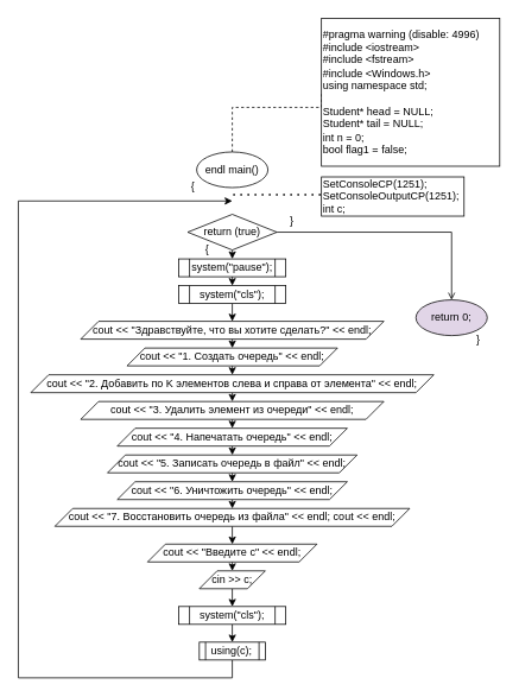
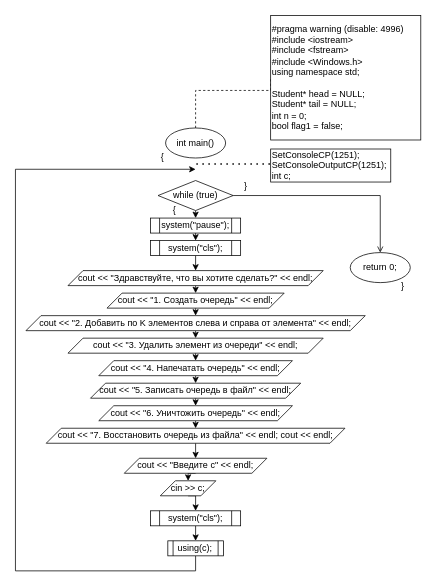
  <mxCell id="0" />
  <mxCell id="1" parent="0" />
  <mxCell id="2" style="edgeStyle=orthogonalEdgeStyle;rounded=0;orthogonalLoop=1;jettySize=auto;html=1;exitX=0.5;exitY=0;exitDx=0;exitDy=0;entryX=0;entryY=0.5;entryDx=0;entryDy=0;dashed=1;endArrow=none;endFill=0;" parent="1" source="3" target="4" edge="1"><mxGeometry relative="1" as="geometry"><Array as="points"><mxPoint x="260" y="120" /></Array></mxGeometry></mxCell>
- <mxCell id="3" value="endl main()" style="ellipse;whiteSpace=wrap;html=1;" parent="1" vertex="1"><mxGeometry x="220" y="170" width="80" height="40" as="geometry" /></mxCell>
+ <mxCell id="3" value="int main()" style="ellipse;whiteSpace=wrap;html=1;" parent="1" vertex="1"><mxGeometry x="220" y="170" width="80" height="40" as="geometry" /></mxCell>
  <mxCell id="4" value="&lt;div&gt;#pragma warning (disable: 4996)&lt;/div&gt;&lt;div&gt;#include &amp;lt;iostream&amp;gt;&lt;/div&gt;&lt;div&gt;#include &amp;lt;fstream&amp;gt;&lt;/div&gt;&lt;div&gt;#include &amp;lt;Windows.h&amp;gt;&lt;/div&gt;&lt;div&gt;using namespace std;&lt;/div&gt;&lt;div&gt;&lt;br&gt;&lt;/div&gt;&lt;div&gt;&lt;div&gt;Student* head = NULL;&lt;/div&gt;&lt;div&gt;Student* tail = NULL;&lt;/div&gt;&lt;div&gt;int n = 0;&lt;/div&gt;&lt;div&gt;bool flag1 = false;&lt;/div&gt;&lt;/div&gt;" style="rounded=0;whiteSpace=wrap;html=1;align=left;" parent="1" vertex="1"><mxGeometry x="360" y="20" width="200" height="166" as="geometry" /></mxCell>
  <mxCell id="5" style="edgeStyle=orthogonalEdgeStyle;rounded=0;orthogonalLoop=1;jettySize=auto;html=1;exitX=0.5;exitY=1;exitDx=0;exitDy=0;entryX=0.5;entryY=0;entryDx=0;entryDy=0;endArrow=classic;endFill=1;" parent="1" source="7" target="11" edge="1"><mxGeometry relative="1" as="geometry" /></mxCell>
  <mxCell id="6" style="edgeStyle=orthogonalEdgeStyle;rounded=0;orthogonalLoop=1;jettySize=auto;html=1;exitX=1;exitY=0.5;exitDx=0;exitDy=0;entryX=0.5;entryY=0;entryDx=0;entryDy=0;endArrow=open;endFill=1;" parent="1" source="7" target="41" edge="1"><mxGeometry relative="1" as="geometry" /></mxCell>
- <mxCell id="7" value="return (true)" style="rhombus;whiteSpace=wrap;html=1;" parent="1" vertex="1"><mxGeometry x="210" y="240" width="100" height="40" as="geometry" /></mxCell>
+ <mxCell id="7" value="while (true)" style="rhombus;whiteSpace=wrap;html=1;" parent="1" vertex="1"><mxGeometry x="210" y="240" width="100" height="40" as="geometry" /></mxCell>
  <mxCell id="8" value="" style="endArrow=none;dashed=1;html=1;dashPattern=1 3;strokeWidth=2;rounded=0;" parent="1" edge="1"><mxGeometry width="50" height="50" relative="1" as="geometry"><mxPoint x="261" y="218" as="sourcePoint" /><mxPoint x="360" y="218" as="targetPoint" /></mxGeometry></mxCell>
  <mxCell id="9" value="&lt;div&gt;SetConsoleCP(1251);&lt;/div&gt;&lt;div&gt;&#09;SetConsoleOutputCP(1251);&lt;/div&gt;&lt;div&gt;int c;&lt;/div&gt;" style="rounded=0;whiteSpace=wrap;html=1;align=left;" parent="1" vertex="1"><mxGeometry x="360" y="198" width="160" height="44" as="geometry" /></mxCell>
  <mxCell id="10" style="edgeStyle=orthogonalEdgeStyle;rounded=0;orthogonalLoop=1;jettySize=auto;html=1;exitX=0.5;exitY=1;exitDx=0;exitDy=0;entryX=0.5;entryY=0;entryDx=0;entryDy=0;endArrow=classic;endFill=1;" parent="1" source="11" target="13" edge="1"><mxGeometry relative="1" as="geometry" /></mxCell>
  <mxCell id="11" value="&lt;div&gt;&#09;&#09;system(&quot;pause&quot;);&lt;/div&gt;" style="shape=process;whiteSpace=wrap;html=1;backgroundOutline=1;" parent="1" vertex="1"><mxGeometry x="200" y="290" width="120" height="20" as="geometry" /></mxCell>
  <mxCell id="12" style="edgeStyle=orthogonalEdgeStyle;rounded=0;orthogonalLoop=1;jettySize=auto;html=1;exitX=0.5;exitY=1;exitDx=0;exitDy=0;entryX=0.5;entryY=0;entryDx=0;entryDy=0;endArrow=classic;endFill=1;" parent="1" source="13" target="15" edge="1"><mxGeometry relative="1" as="geometry" /></mxCell>
  <mxCell id="13" value="&lt;div&gt;&#09;&#09;system(&quot;cls&quot;);&lt;/div&gt;" style="shape=process;whiteSpace=wrap;html=1;backgroundOutline=1;" parent="1" vertex="1"><mxGeometry x="200" y="320" width="120" height="20" as="geometry" /></mxCell>
  <mxCell id="14" style="edgeStyle=orthogonalEdgeStyle;rounded=0;orthogonalLoop=1;jettySize=auto;html=1;exitX=0.5;exitY=1;exitDx=0;exitDy=0;entryX=0.5;entryY=0;entryDx=0;entryDy=0;endArrow=classic;endFill=1;" parent="1" source="15" target="17" edge="1"><mxGeometry relative="1" as="geometry" /></mxCell>
  <mxCell id="15" value="&lt;div&gt;&#09;&#09;cout &amp;lt;&amp;lt; &quot;Здравствуйте, что вы хотите сделать?&quot; &amp;lt;&amp;lt; endl;&lt;/div&gt;" style="shape=parallelogram;perimeter=parallelogramPerimeter;whiteSpace=wrap;html=1;fixedSize=1;" parent="1" vertex="1"><mxGeometry x="90" y="360" width="340" height="20" as="geometry" /></mxCell>
  <mxCell id="16" style="edgeStyle=orthogonalEdgeStyle;rounded=0;orthogonalLoop=1;jettySize=auto;html=1;exitX=0.5;exitY=1;exitDx=0;exitDy=0;entryX=0.5;entryY=0;entryDx=0;entryDy=0;endArrow=classic;endFill=1;" parent="1" source="17" target="19" edge="1"><mxGeometry relative="1" as="geometry" /></mxCell>
  <mxCell id="17" value="&lt;div&gt;&#09;&#09;cout &amp;lt;&amp;lt; &quot;1. Создать очередь&quot; &amp;lt;&amp;lt; endl;&lt;/div&gt;" style="shape=parallelogram;perimeter=parallelogramPerimeter;whiteSpace=wrap;html=1;fixedSize=1;" parent="1" vertex="1"><mxGeometry x="142" y="390" width="236" height="20" as="geometry" /></mxCell>
  <mxCell id="18" style="edgeStyle=orthogonalEdgeStyle;rounded=0;orthogonalLoop=1;jettySize=auto;html=1;exitX=0.5;exitY=1;exitDx=0;exitDy=0;entryX=0.5;entryY=0;entryDx=0;entryDy=0;endArrow=classic;endFill=1;" parent="1" source="19" target="21" edge="1"><mxGeometry relative="1" as="geometry" /></mxCell>
  <mxCell id="19" value="&lt;div&gt;&#09;&#09;cout &amp;lt;&amp;lt; &quot;2. Добавить по K элементов слева и справа от элемента&quot; &amp;lt;&amp;lt; endl;&lt;/div&gt;" style="shape=parallelogram;perimeter=parallelogramPerimeter;whiteSpace=wrap;html=1;fixedSize=1;" parent="1" vertex="1"><mxGeometry x="34" y="420" width="452" height="20" as="geometry" /></mxCell>
  <mxCell id="20" style="edgeStyle=orthogonalEdgeStyle;rounded=0;orthogonalLoop=1;jettySize=auto;html=1;exitX=0.5;exitY=1;exitDx=0;exitDy=0;entryX=0.5;entryY=0;entryDx=0;entryDy=0;endArrow=classic;endFill=1;" parent="1" source="21" target="23" edge="1"><mxGeometry relative="1" as="geometry" /></mxCell>
  <mxCell id="21" value="&lt;div&gt;&#09;&#09;cout &amp;lt;&amp;lt; &quot;3. Удалить элемент из очереди&quot; &amp;lt;&amp;lt; endl;&lt;/div&gt;" style="shape=parallelogram;perimeter=parallelogramPerimeter;whiteSpace=wrap;html=1;fixedSize=1;" parent="1" vertex="1"><mxGeometry x="90" y="450" width="340" height="20" as="geometry" /></mxCell>
  <mxCell id="22" style="edgeStyle=orthogonalEdgeStyle;rounded=0;orthogonalLoop=1;jettySize=auto;html=1;exitX=0.5;exitY=1;exitDx=0;exitDy=0;entryX=0.5;entryY=0;entryDx=0;entryDy=0;endArrow=classic;endFill=1;" parent="1" source="23" target="25" edge="1"><mxGeometry relative="1" as="geometry" /></mxCell>
  <mxCell id="23" value="&lt;div&gt;&#09;&#09;cout &amp;lt;&amp;lt; &quot;4. Напечатать очередь&quot; &amp;lt;&amp;lt; endl;&lt;/div&gt;" style="shape=parallelogram;perimeter=parallelogramPerimeter;whiteSpace=wrap;html=1;fixedSize=1;" parent="1" vertex="1"><mxGeometry x="131" y="480" width="258" height="20" as="geometry" /></mxCell>
  <mxCell id="24" style="edgeStyle=orthogonalEdgeStyle;rounded=0;orthogonalLoop=1;jettySize=auto;html=1;exitX=0.5;exitY=1;exitDx=0;exitDy=0;entryX=0.5;entryY=0;entryDx=0;entryDy=0;endArrow=classic;endFill=1;" parent="1" source="25" target="27" edge="1"><mxGeometry relative="1" as="geometry" /></mxCell>
  <mxCell id="25" value="&lt;div&gt;&#09;&#09;cout &amp;lt;&amp;lt; &quot;5. Записать очередь в файл&quot; &amp;lt;&amp;lt; endl;&lt;/div&gt;" style="shape=parallelogram;perimeter=parallelogramPerimeter;whiteSpace=wrap;html=1;fixedSize=1;" parent="1" vertex="1"><mxGeometry x="120" y="510" width="280" height="20" as="geometry" /></mxCell>
  <mxCell id="26" style="edgeStyle=orthogonalEdgeStyle;rounded=0;orthogonalLoop=1;jettySize=auto;html=1;exitX=0.5;exitY=1;exitDx=0;exitDy=0;entryX=0.5;entryY=0;entryDx=0;entryDy=0;endArrow=classic;endFill=1;" parent="1" source="27" target="29" edge="1"><mxGeometry relative="1" as="geometry" /></mxCell>
  <mxCell id="27" value="&lt;div&gt;&#09;&#09;cout &amp;lt;&amp;lt; &quot;6. Уничтожить очередь&quot; &amp;lt;&amp;lt; endl;&lt;/div&gt;" style="shape=parallelogram;perimeter=parallelogramPerimeter;whiteSpace=wrap;html=1;fixedSize=1;" parent="1" vertex="1"><mxGeometry x="131" y="540" width="258" height="20" as="geometry" /></mxCell>
  <mxCell id="28" style="edgeStyle=orthogonalEdgeStyle;rounded=0;orthogonalLoop=1;jettySize=auto;html=1;exitX=0.5;exitY=1;exitDx=0;exitDy=0;entryX=0.5;entryY=0;entryDx=0;entryDy=0;endArrow=classic;endFill=1;" parent="1" source="29" target="31" edge="1"><mxGeometry relative="1" as="geometry" /></mxCell>
  <mxCell id="29" value="&lt;div&gt;&#09;&#09;cout &amp;lt;&amp;lt; &quot;7. Восстановить очередь из файла&quot; &amp;lt;&amp;lt; endl; cout &amp;lt;&amp;lt; endl;&lt;/div&gt;" style="shape=parallelogram;perimeter=parallelogramPerimeter;whiteSpace=wrap;html=1;fixedSize=1;" parent="1" vertex="1"><mxGeometry x="61" y="570" width="398" height="20" as="geometry" /></mxCell>
  <mxCell id="30" style="edgeStyle=orthogonalEdgeStyle;rounded=0;orthogonalLoop=1;jettySize=auto;html=1;exitX=0.5;exitY=1;exitDx=0;exitDy=0;entryX=0.5;entryY=0;entryDx=0;entryDy=0;endArrow=classic;endFill=1;" parent="1" source="31" target="33" edge="1"><mxGeometry relative="1" as="geometry" /></mxCell>
  <mxCell id="31" value="&lt;div&gt;&#09;&#09;cout &amp;lt;&amp;lt; &quot;Введите c&quot; &amp;lt;&amp;lt; endl;&lt;/div&gt;" style="shape=parallelogram;perimeter=parallelogramPerimeter;whiteSpace=wrap;html=1;fixedSize=1;" parent="1" vertex="1"><mxGeometry x="165" y="610" width="190" height="20" as="geometry" /></mxCell>
  <mxCell id="32" style="edgeStyle=orthogonalEdgeStyle;rounded=0;orthogonalLoop=1;jettySize=auto;html=1;exitX=0.5;exitY=1;exitDx=0;exitDy=0;entryX=0.5;entryY=0;entryDx=0;entryDy=0;endArrow=classic;endFill=1;" parent="1" source="33" target="35" edge="1"><mxGeometry relative="1" as="geometry" /></mxCell>
- <mxCell id="33" value="&lt;div&gt;&#09;&#09;cin &amp;gt;&amp;gt; c;&lt;/div&gt;" style="shape=parallelogram;perimeter=parallelogramPerimeter;whiteSpace=wrap;html=1;fixedSize=1;" parent="1" vertex="1"><mxGeometry x="223" y="640" width="74" height="20" as="geometry" /></mxCell>
+ <mxCell id="33" value="&lt;div&gt;&#09;&#09;cin &amp;gt;&amp;gt; c;&lt;/div&gt;" style="shape=parallelogram;perimeter=parallelogramPerimeter;whiteSpace=wrap;html=1;fixedSize=1;" parent="1" vertex="1"><mxGeometry x="213" y="640" width="74" height="20" as="geometry" /></mxCell>
  <mxCell id="34" style="edgeStyle=orthogonalEdgeStyle;rounded=0;orthogonalLoop=1;jettySize=auto;html=1;exitX=0.5;exitY=1;exitDx=0;exitDy=0;entryX=0.5;entryY=0;entryDx=0;entryDy=0;endArrow=classic;endFill=1;" parent="1" source="35" target="37" edge="1"><mxGeometry relative="1" as="geometry" /></mxCell>
  <mxCell id="35" value="&lt;div&gt;&#09;&#09;system(&quot;cls&quot;);&lt;/div&gt;" style="shape=process;whiteSpace=wrap;html=1;backgroundOutline=1;" parent="1" vertex="1"><mxGeometry x="200" y="680" width="120" height="20" as="geometry" /></mxCell>
  <mxCell id="36" style="edgeStyle=orthogonalEdgeStyle;rounded=0;orthogonalLoop=1;jettySize=auto;html=1;exitX=0.5;exitY=1;exitDx=0;exitDy=0;endArrow=classic;endFill=1;" parent="1" source="37" edge="1"><mxGeometry relative="1" as="geometry"><mxPoint x="260" y="225" as="targetPoint" /><Array as="points"><mxPoint x="260" y="760" /><mxPoint x="20" y="760" /><mxPoint x="20" y="225" /><mxPoint x="260" y="225" /></Array></mxGeometry></mxCell>
  <mxCell id="37" value="&lt;div&gt;&#09;&#09;using(c);&lt;/div&gt;" style="shape=process;whiteSpace=wrap;html=1;backgroundOutline=1;" parent="1" vertex="1"><mxGeometry x="223" y="720" width="74" height="20" as="geometry" /></mxCell>
  <mxCell id="38" value="{" style="text;html=1;strokeColor=none;fillColor=none;align=center;verticalAlign=middle;whiteSpace=wrap;rounded=0;" parent="1" vertex="1"><mxGeometry x="207" y="201" width="18" height="16" as="geometry" /></mxCell>
  <mxCell id="39" value="}" style="text;html=1;strokeColor=none;fillColor=none;align=center;verticalAlign=middle;whiteSpace=wrap;rounded=0;" parent="1" vertex="1"><mxGeometry x="318" y="240" width="18" height="16" as="geometry" /></mxCell>
  <mxCell id="40" value="{" style="text;html=1;strokeColor=none;fillColor=none;align=center;verticalAlign=middle;whiteSpace=wrap;rounded=0;" parent="1" vertex="1"><mxGeometry x="223" y="272" width="18" height="16" as="geometry" /></mxCell>
- <mxCell id="41" value="return 0;" style="ellipse;whiteSpace=wrap;html=1;fillColor=#e1d5e7;" parent="1" vertex="1"><mxGeometry x="466" y="336" width="80" height="40" as="geometry" /></mxCell>
+ <mxCell id="41" value="return 0;" style="ellipse;whiteSpace=wrap;html=1;" parent="1" vertex="1"><mxGeometry x="466" y="336" width="80" height="40" as="geometry" /></mxCell>
  <mxCell id="42" value="}" style="text;html=1;strokeColor=none;fillColor=none;align=center;verticalAlign=middle;whiteSpace=wrap;rounded=0;" parent="1" vertex="1"><mxGeometry x="527" y="373" width="18" height="16" as="geometry" /></mxCell>
